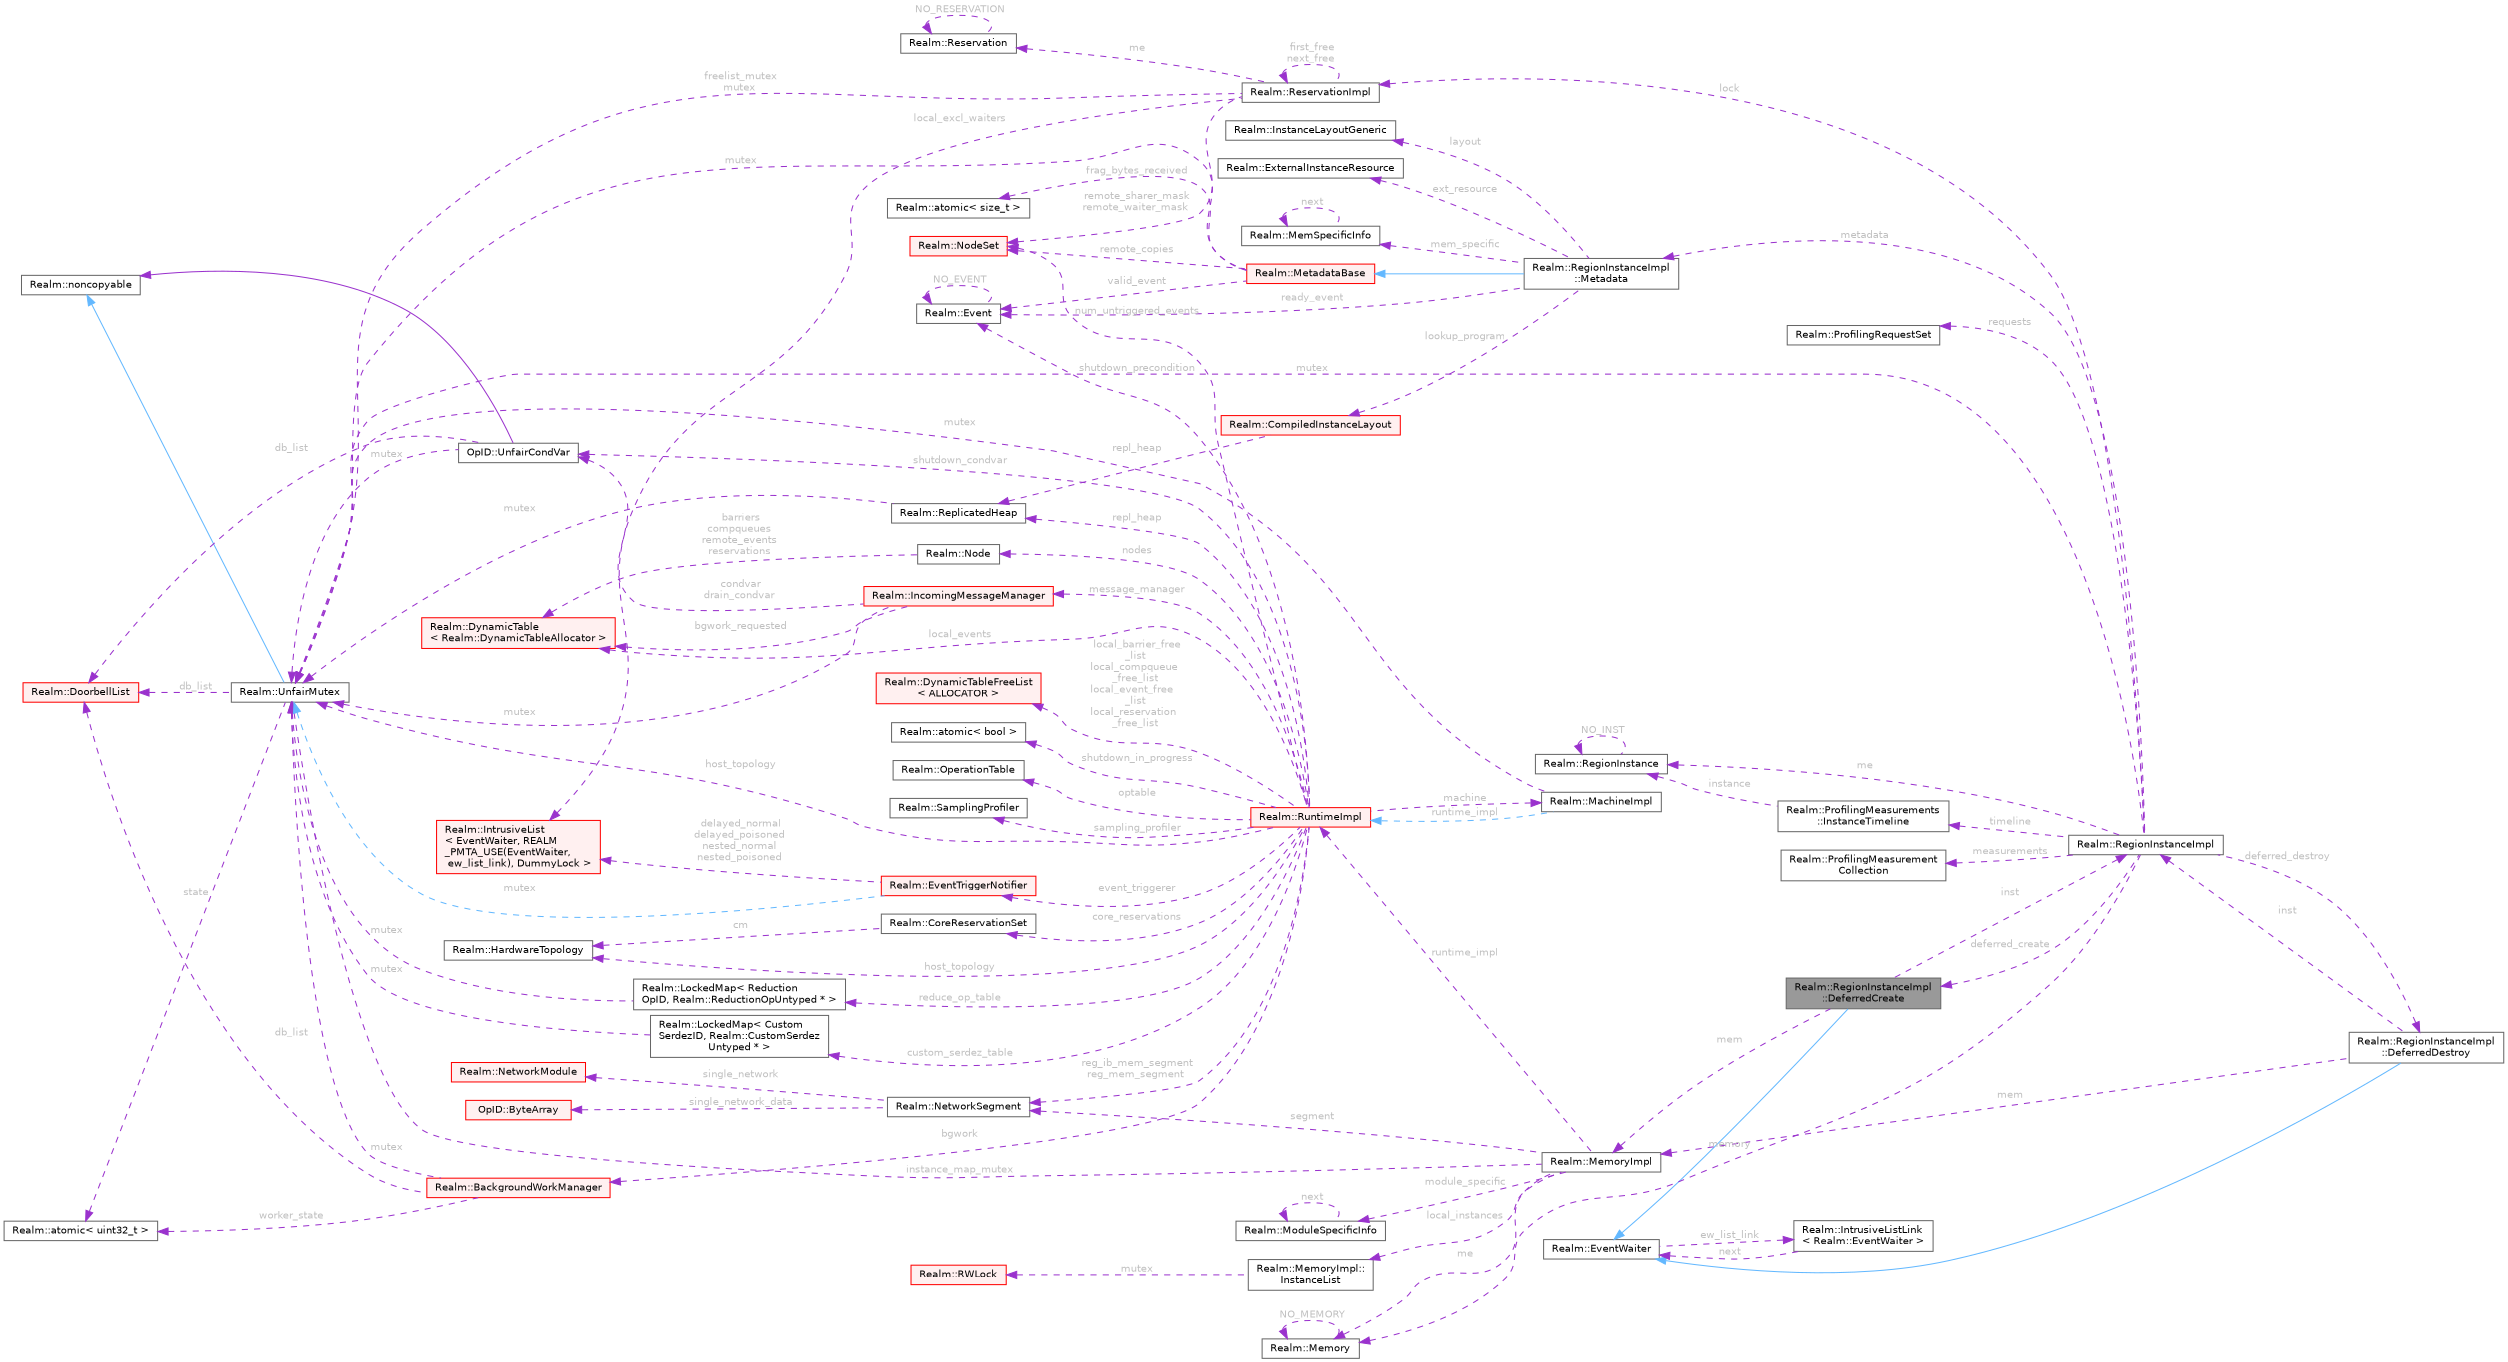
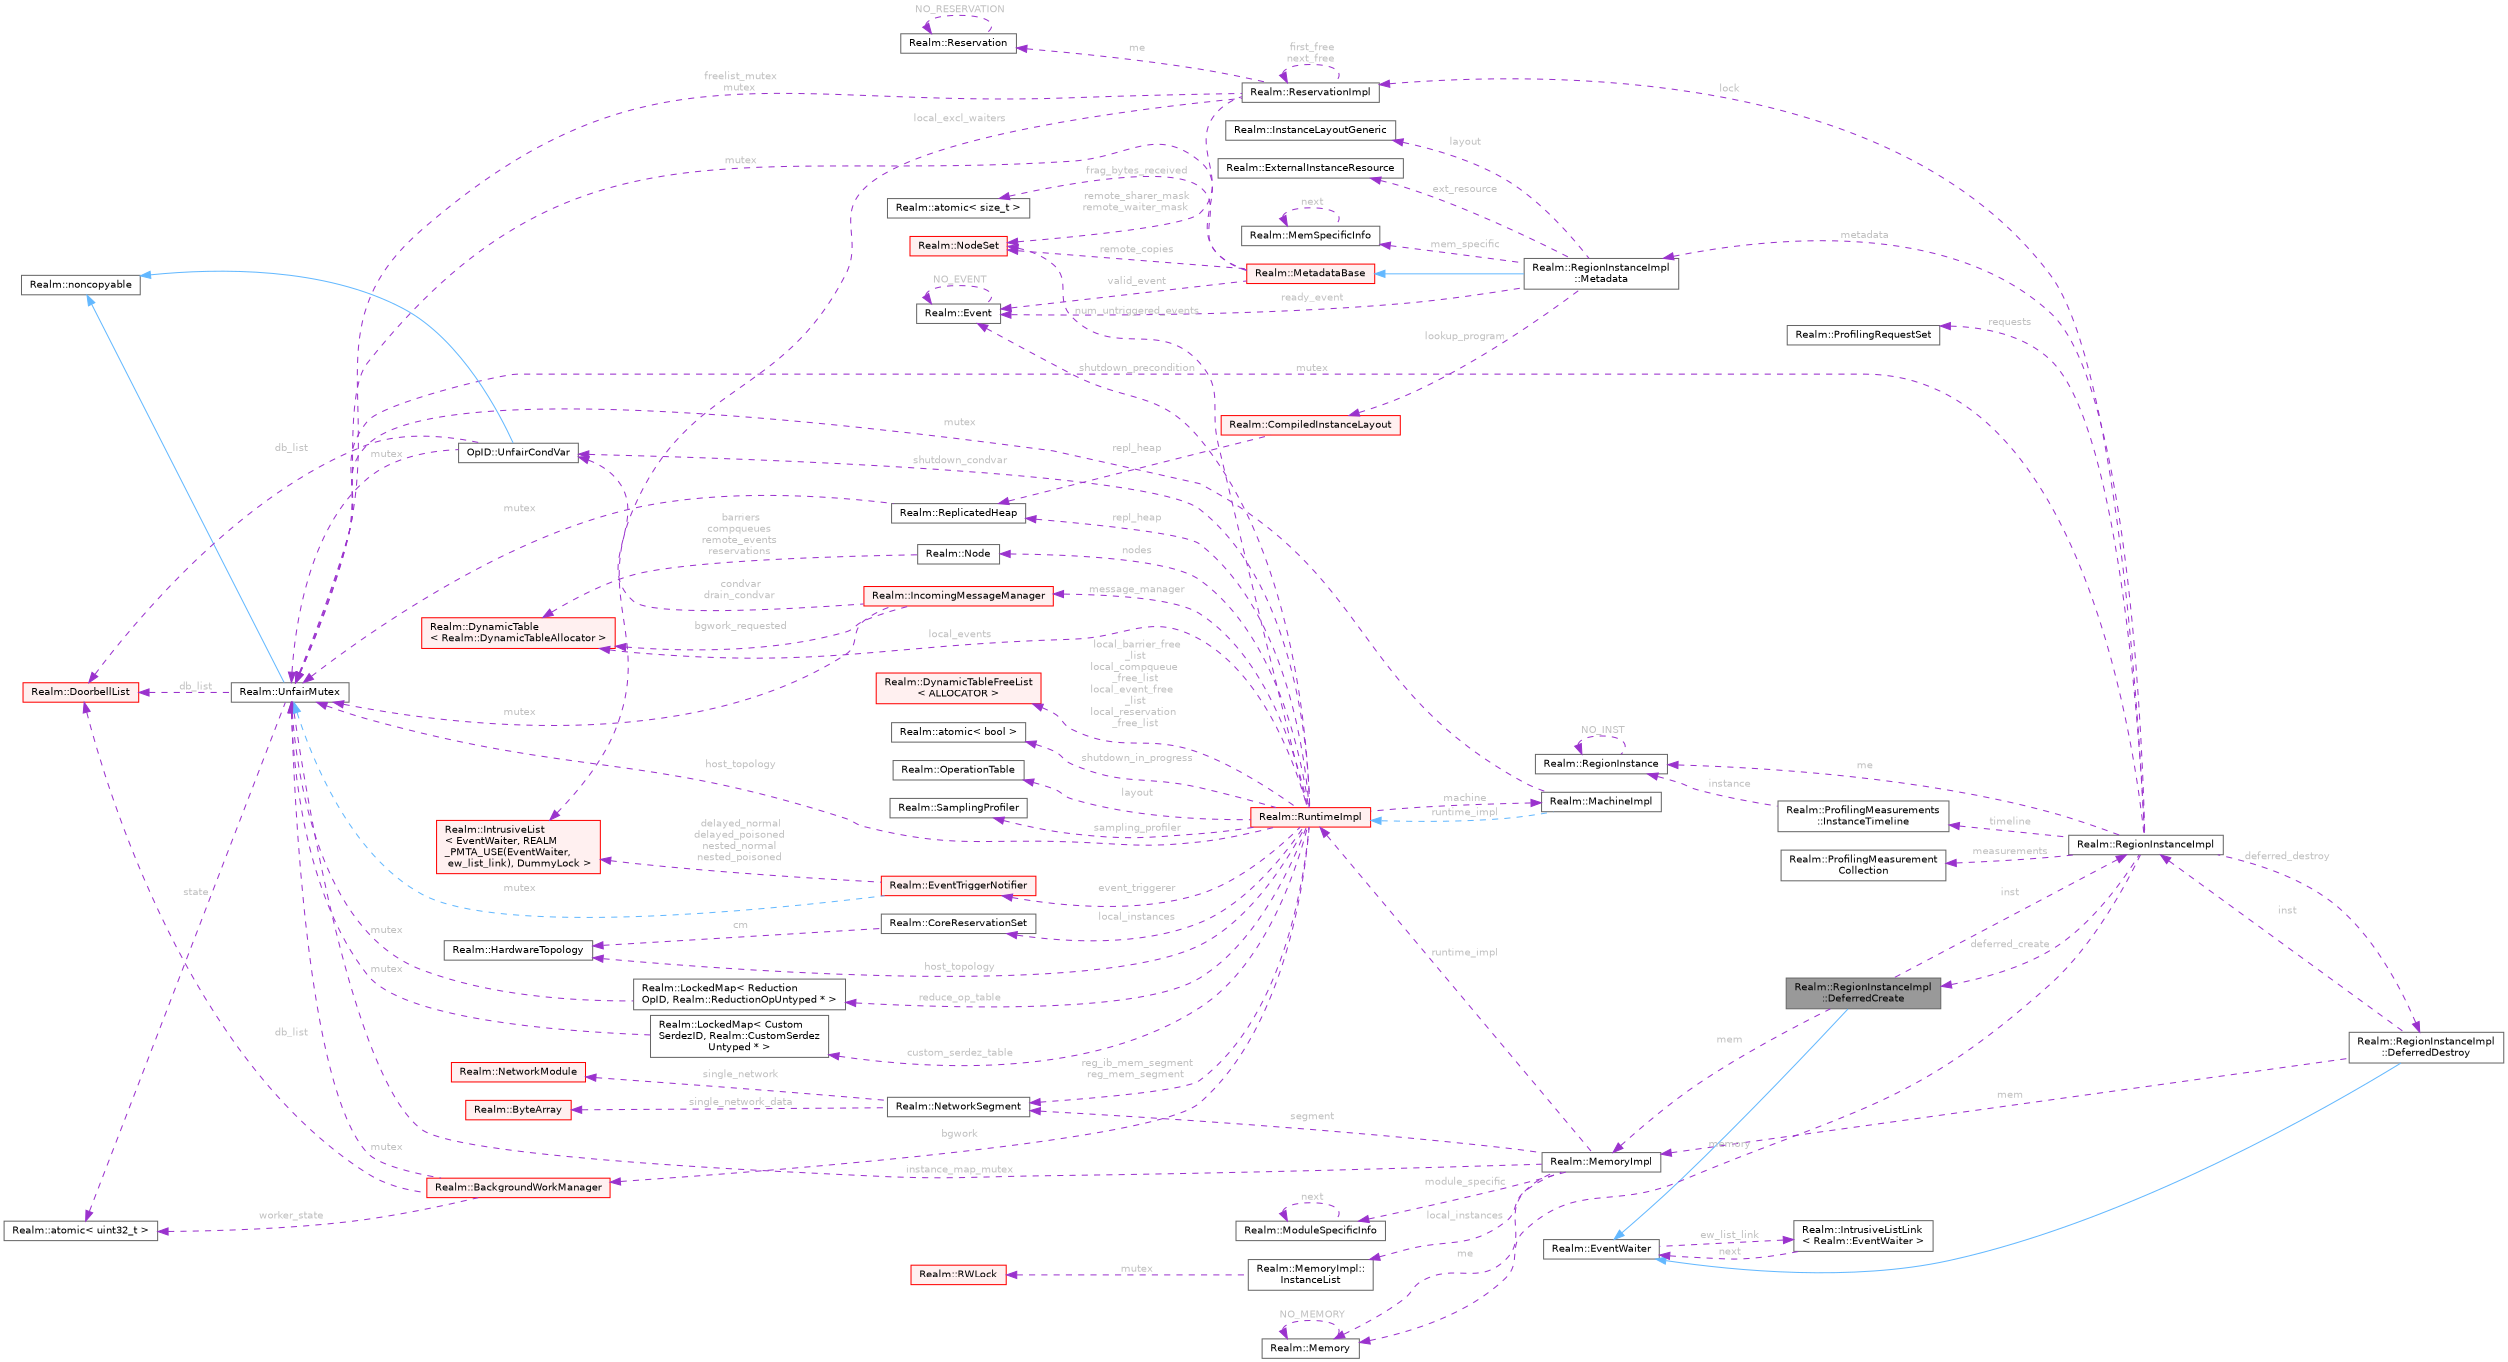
  digraph {
    rankdir=LR
    node [color=gray40 fillcolor=white fontname=Helvetica fontsize=10 shape=box style=filled]
    edge [color=darkorchid3 dir=back fontcolor=grey fontname=Helvetica fontsize=10 labelfontname=Helvetica labelfontsize=10 style=dashed]
    n1 [fillcolor=grey60 fontcolor=black height=0.2 label="Realm::RegionInstanceImpl\l::DeferredCreate" width=0.4]
    n2 [height=0.2 label="Realm::RegionInstanceImpl" width=0.4]
    n3 [height=0.2 label="Realm::RegionInstanceImpl\l::DeferredDestroy" width=0.4]
    n4 [height=0.2 label="Realm::EventWaiter" width=0.4]
    n5 [height=0.2 label="Realm::IntrusiveListLink\l\< Realm::EventWaiter \>" width=0.4]
    n6 [height=0.2 label="Realm::MemoryImpl" width=0.4]
    n7 [height=0.2 label="Realm::Memory" width=0.4]
    n8 [height=0.2 label="Realm::NetworkSegment" width=0.4]
    n9 [color=red fillcolor="#FFF0F0" height=0.2 label="Realm::RuntimeImpl" width=0.4]
    n10 [height=0.2 label="Realm::MachineImpl" width=0.4]
    n11 [color=red fillcolor="#FFF0F0" height=0.2 label="Realm::NetworkModule" width=0.4]
-   n12 [color=red fillcolor="#FFF0F0" height=0.2 label="OpID::ByteArray" width=0.4]
+   n12 [color=red fillcolor="#FFF0F0" height=0.2 label="Realm::ByteArray" width=0.4]
    n13 [height=0.2 label="Realm::ModuleSpecificInfo" width=0.4]
    n14 [height=0.2 label="Realm::UnfairMutex" width=0.4]
    n15 [height=0.2 label="Realm::LockedMap\< Reduction\lOpID, Realm::ReductionOpUntyped * \>" width=0.4]
    n16 [height=0.2 label="Realm::LockedMap\< Custom\lSerdezID, Realm::CustomSerdez\lUntyped * \>" width=0.4]
    n17 [height=0.2 label="OpID::UnfairCondVar" width=0.4]
    n18 [color=red fillcolor="#FFF0F0" height=0.2 label="Realm::BackgroundWorkManager" width=0.4]
    n19 [color=red fillcolor="#FFF0F0" height=0.2 label="Realm::IncomingMessageManager" width=0.4]
    n20 [color=red fillcolor="#FFF0F0" height=0.2 label="Realm::EventTriggerNotifier" width=0.4]
    n21 [height=0.2 label="Realm::ReplicatedHeap" width=0.4]
    n22 [color=red fillcolor="#FFF0F0" height=0.2 label="Realm::MetadataBase" width=0.4]
    n23 [height=0.2 label="Realm::ReservationImpl" width=0.4]
    n24 [color=red fillcolor="#FFF0F0" height=0.2 label="Realm::CompiledInstanceLayout" width=0.4]
    n25 [height=0.2 label="Realm::RegionInstanceImpl\l::Metadata" width=0.4]
    n26 [height=0.2 label="Realm::noncopyable" width=0.4]
    n27 [height=0.2 label="Realm::atomic\< uint32_t \>" width=0.4]
    n28 [color=red fillcolor="#FFF0F0" height=0.2 label="Realm::DoorbellList" width=0.4]
    n29 [height=0.2 label="Realm::MemoryImpl::\lInstanceList" width=0.4]
    n30 [color=red fillcolor="#FFF0F0" height=0.2 label="Realm::RWLock" width=0.4]
    n31 [height=0.2 label="Realm::atomic\< size_t \>" width=0.4]
    n32 [height=0.2 label="Realm::Node" width=0.4]
    n33 [color=red fillcolor="#FFF0F0" height=0.2 label="Realm::DynamicTable\l\< Realm::DynamicTableAllocator \>" width=0.4]
    n34 [color=red fillcolor="#FFF0F0" height=0.2 label="Realm::DynamicTableFreeList\l\< ALLOCATOR \>" width=0.4]
    n35 [height=0.2 label="Realm::Event" width=0.4]
    n36 [height=0.2 label="Realm::atomic\< bool \>" width=0.4]
    n37 [height=0.2 label="Realm::HardwareTopology" width=0.4]
    n38 [height=0.2 label="Realm::CoreReservationSet" width=0.4]
    n39 [color=red fillcolor="#FFF0F0" height=0.2 label="Realm::IntrusiveList\l\< EventWaiter, REALM\l_PMTA_USE(EventWaiter,\l ew_list_link), DummyLock \>" width=0.4]
    n40 [height=0.2 label="Realm::OperationTable" width=0.4]
    n41 [height=0.2 label="Realm::SamplingProfiler" width=0.4]
    n42 [height=0.2 label="Realm::RegionInstance" width=0.4]
    n43 [height=0.2 label="Realm::ProfilingMeasurements\l::InstanceTimeline" width=0.4]
    n44 [height=0.2 label="Realm::ProfilingRequestSet" width=0.4]
    n45 [height=0.2 label="Realm::ProfilingMeasurement\lCollection" width=0.4]
    n46 [color=red fillcolor="#FFF0F0" height=0.2 label="Realm::NodeSet" width=0.4]
    n47 [height=0.2 label="Realm::InstanceLayoutGeneric" width=0.4]
    n48 [height=0.2 label="Realm::ExternalInstanceResource" width=0.4]
    n49 [height=0.2 label="Realm::MemSpecificInfo" width=0.4]
    n50 [height=0.2 label="Realm::Reservation" width=0.4]
    n1 -> n2 [label=" deferred_create"]
    n2 -> n1 [label=" inst"]
    n2 -> n3 [label=" inst"]
    n3 -> n2 [label=" deferred_destroy"]
    n4 -> n1 [color=steelblue1 style=solid fontcolor=""]
    n4 -> n3 [color=steelblue1 style=solid fontcolor=""]
    n4 -> n5 [label=" next"]
    n5 -> n4 [label=" ew_list_link"]
    n6 -> n1 [label=" mem"]
    n6 -> n3 [label=" mem"]
    n7 -> n2 [label=" memory"]
    n7 -> n6 [label=" me"]
    n7 -> n7 [label=" NO_MEMORY"]
    n8 -> n6 [label=" segment"]
    n8 -> n9 [label=" reg_ib_mem_segment\nreg_mem_segment"]
    n9 -> n6 [label=" runtime_impl"]
    n9 -> n10 [color=steelblue1 label=" runtime_impl"]
    n10 -> n9 [label=" machine"]
    n11 -> n8 [label=" single_network"]
    n12 -> n8 [label=" single_network_data"]
    n13 -> n6 [label=" module_specific"]
    n13 -> n13 [label=" next"]
    n14 -> n2 [label=" mutex"]
    n14 -> n6 [label=" instance_map_mutex"]
    n14 -> n9 [label=" host_topology"]
    n14 -> n10 [label=" mutex"]
    n14 -> n15 [label=" mutex"]
    n14 -> n16 [label=" mutex"]
    n14 -> n17 [label=" mutex"]
    n14 -> n18 [label=" mutex"]
    n14 -> n19 [label=" mutex"]
    n14 -> n20 [color=steelblue1 label=" mutex"]
    n14 -> n21 [label=" mutex"]
    n14 -> n22 [label=" mutex"]
    n14 -> n23 [label=" freelist_mutex\nmutex"]
    n15 -> n9 [label=" reduce_op_table"]
    n16 -> n9 [label=" custom_serdez_table"]
    n17 -> n9 [label=" shutdown_condvar"]
    n17 -> n19 [label=" condvar\ndrain_condvar"]
    n18 -> n9 [label=" bgwork"]
    n19 -> n9 [label=" message_manager"]
    n20 -> n9 [label=" event_triggerer"]
    n21 -> n9 [label=" repl_heap"]
    n21 -> n24 [label=" repl_heap"]
    n22 -> n25 [color=steelblue1 style=solid fontcolor=""]
    n23 -> n2 [label=" lock"]
    n23 -> n23 [label=" first_free\nnext_free"]
    n24 -> n25 [label=" lookup_program"]
    n25 -> n2 [label=" metadata"]
    n26 -> n14 [color=steelblue1 style=solid fontcolor=""]
-   n26 -> n17 [style=solid fontcolor=""]
+   n26 -> n17 [color=steelblue1 style=solid fontcolor=""]
    n27 -> n14 [label=" state"]
    n27 -> n18 [label=" worker_state"]
    n28 -> n14 [label=" db_list"]
    n28 -> n17 [label=" db_list"]
    n28 -> n18 [label=" db_list"]
    n29 -> n6 [label=" local_instances"]
    n30 -> n29 [label=" mutex"]
    n31 -> n22 [label=" frag_bytes_received"]
    n32 -> n9 [label=" nodes"]
    n33 -> n9 [label=" local_events"]
    n33 -> n19 [label=" bgwork_requested"]
    n33 -> n32 [label=" barriers\ncompqueues\nremote_events\nreservations"]
    n34 -> n9 [label=" local_barrier_free\l_list\nlocal_compqueue\l_free_list\nlocal_event_free\l_list\nlocal_reservation\l_free_list"]
    n35 -> n9 [label=" shutdown_precondition"]
    n35 -> n22 [label=" valid_event"]
    n35 -> n25 [label=" ready_event"]
    n35 -> n35 [label=" NO_EVENT"]
    n36 -> n9 [label=" shutdown_in_progress"]
    n37 -> n9 [label=" host_topology"]
    n37 -> n38 [label=" cm"]
-   n38 -> n9 [label=" core_reservations"]
+   n38 -> n9 [label=" local_instances"]
    n39 -> n20 [label=" delayed_normal\ndelayed_poisoned\nnested_normal\nnested_poisoned"]
    n39 -> n23 [label=" local_excl_waiters"]
-   n40 -> n9 [label=" optable"]
+   n40 -> n9 [label=" layout"]
    n41 -> n9 [label=" sampling_profiler"]
    n42 -> n2 [label=" me"]
    n42 -> n42 [label=" NO_INST"]
    n42 -> n43 [label=" instance"]
    n43 -> n2 [label=" timeline"]
    n44 -> n2 [label=" requests"]
    n45 -> n2 [label=" measurements"]
    n46 -> n9 [label=" num_untriggered_events"]
    n46 -> n22 [label=" remote_copies"]
    n46 -> n23 [label=" remote_sharer_mask\nremote_waiter_mask"]
    n47 -> n25 [label=" layout"]
    n48 -> n25 [label=" ext_resource"]
    n49 -> n25 [label=" mem_specific"]
    n49 -> n49 [label=" next"]
    n50 -> n23 [label=" me"]
    n50 -> n50 [label=" NO_RESERVATION"]
  }
